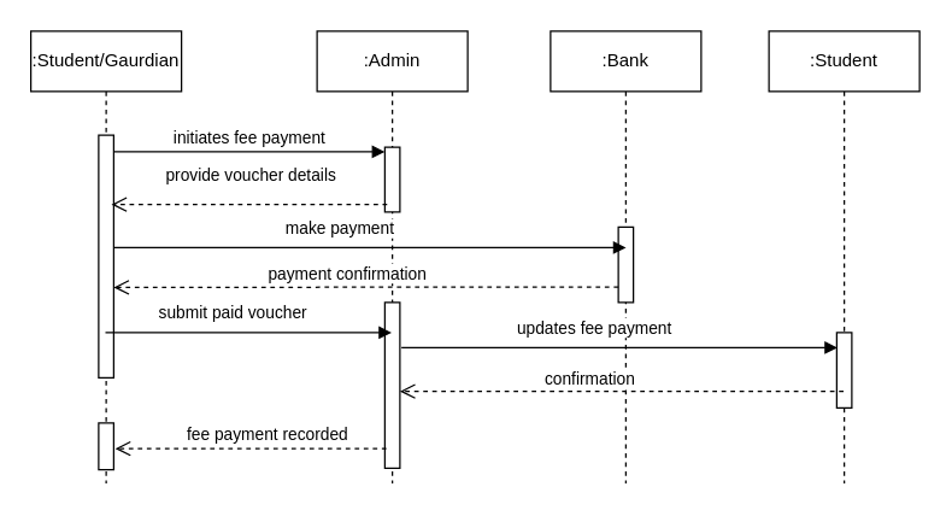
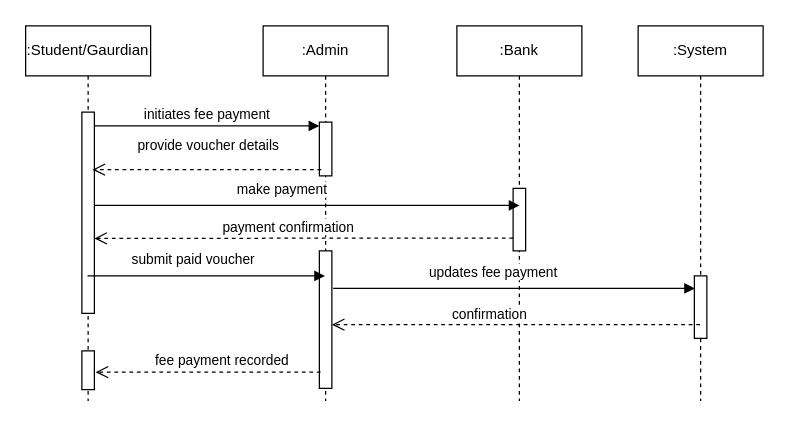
  <mxCell id="0" />
  <mxCell id="1" parent="0" />
  <mxCell id="2" value=":Admin" style="shape=umlLifeline;perimeter=lifelinePerimeter;whiteSpace=wrap;html=1;container=0;dropTarget=0;collapsible=0;recursiveResize=0;outlineConnect=0;portConstraint=eastwest;newEdgeStyle={&quot;edgeStyle&quot;:&quot;elbowEdgeStyle&quot;,&quot;elbow&quot;:&quot;vertical&quot;,&quot;curved&quot;:0,&quot;rounded&quot;:0};" parent="1" vertex="1"><mxGeometry x="210" y="20" width="100" height="300" as="geometry" /></mxCell>
  <mxCell id="3" value="" style="html=1;points=[];perimeter=orthogonalPerimeter;outlineConnect=0;targetShapes=umlLifeline;portConstraint=eastwest;newEdgeStyle={&quot;edgeStyle&quot;:&quot;elbowEdgeStyle&quot;,&quot;elbow&quot;:&quot;vertical&quot;,&quot;curved&quot;:0,&quot;rounded&quot;:0};" parent="2" vertex="1"><mxGeometry x="45" y="77" width="10" height="43" as="geometry" /></mxCell>
  <mxCell id="4" value="" style="html=1;points=[];perimeter=orthogonalPerimeter;outlineConnect=0;targetShapes=umlLifeline;portConstraint=eastwest;newEdgeStyle={&quot;edgeStyle&quot;:&quot;elbowEdgeStyle&quot;,&quot;elbow&quot;:&quot;vertical&quot;,&quot;curved&quot;:0,&quot;rounded&quot;:0};" vertex="1" parent="2"><mxGeometry x="45" y="180" width="10" height="110" as="geometry" /></mxCell>
  <mxCell id="5" value="initiates fee payment" style="html=1;verticalAlign=bottom;endArrow=block;edgeStyle=elbowEdgeStyle;elbow=vertical;curved=0;rounded=0;" parent="1" source="9" target="3" edge="1"><mxGeometry relative="1" as="geometry"><mxPoint x="85" y="100" as="sourcePoint" /><Array as="points"><mxPoint x="170" y="100" /></Array><mxPoint as="offset" /></mxGeometry></mxCell>
  <mxCell id="6" value=":Bank" style="shape=umlLifeline;perimeter=lifelinePerimeter;whiteSpace=wrap;html=1;container=0;dropTarget=0;collapsible=0;recursiveResize=0;outlineConnect=0;portConstraint=eastwest;newEdgeStyle={&quot;edgeStyle&quot;:&quot;elbowEdgeStyle&quot;,&quot;elbow&quot;:&quot;vertical&quot;,&quot;curved&quot;:0,&quot;rounded&quot;:0};" vertex="1" parent="1"><mxGeometry x="365" y="20" width="100" height="300" as="geometry" /></mxCell>
  <mxCell id="7" value="" style="html=1;points=[];perimeter=orthogonalPerimeter;outlineConnect=0;targetShapes=umlLifeline;portConstraint=eastwest;newEdgeStyle={&quot;edgeStyle&quot;:&quot;elbowEdgeStyle&quot;,&quot;elbow&quot;:&quot;vertical&quot;,&quot;curved&quot;:0,&quot;rounded&quot;:0};" vertex="1" parent="6"><mxGeometry x="45" y="130" width="10" height="50" as="geometry" /></mxCell>
  <mxCell id="8" value=":Student/Gaurdian" style="shape=umlLifeline;perimeter=lifelinePerimeter;whiteSpace=wrap;html=1;container=0;dropTarget=0;collapsible=0;recursiveResize=0;outlineConnect=0;portConstraint=eastwest;newEdgeStyle={&quot;edgeStyle&quot;:&quot;elbowEdgeStyle&quot;,&quot;elbow&quot;:&quot;vertical&quot;,&quot;curved&quot;:0,&quot;rounded&quot;:0};" vertex="1" parent="1"><mxGeometry x="20" y="20" width="100" height="300" as="geometry" /></mxCell>
  <mxCell id="9" value="" style="html=1;points=[];perimeter=orthogonalPerimeter;outlineConnect=0;targetShapes=umlLifeline;portConstraint=eastwest;newEdgeStyle={&quot;edgeStyle&quot;:&quot;elbowEdgeStyle&quot;,&quot;elbow&quot;:&quot;vertical&quot;,&quot;curved&quot;:0,&quot;rounded&quot;:0};" vertex="1" parent="8"><mxGeometry x="45" y="69" width="10" height="161" as="geometry" /></mxCell>
  <mxCell id="10" value="" style="html=1;points=[];perimeter=orthogonalPerimeter;outlineConnect=0;targetShapes=umlLifeline;portConstraint=eastwest;newEdgeStyle={&quot;edgeStyle&quot;:&quot;elbowEdgeStyle&quot;,&quot;elbow&quot;:&quot;vertical&quot;,&quot;curved&quot;:0,&quot;rounded&quot;:0};" vertex="1" parent="8"><mxGeometry x="45" y="260" width="10" height="31" as="geometry" /></mxCell>
  <mxCell id="11" value="make payment" style="html=1;verticalAlign=bottom;endArrow=block;edgeStyle=elbowEdgeStyle;elbow=vertical;curved=0;rounded=0;" edge="1" parent="1"><mxGeometry x="-0.117" y="4" relative="1" as="geometry"><mxPoint x="75" y="163.69" as="sourcePoint" /><Array as="points"><mxPoint x="225.13" y="163.69" /></Array><mxPoint x="415.13" y="163.69" as="targetPoint" /><mxPoint as="offset" /></mxGeometry></mxCell>
  <mxCell id="12" value="fee payment recorded" style="html=1;verticalAlign=bottom;endArrow=open;dashed=1;endSize=8;edgeStyle=elbowEdgeStyle;elbow=vertical;curved=0;rounded=0;" edge="1" parent="1"><mxGeometry x="-0.118" relative="1" as="geometry"><mxPoint x="76" y="297" as="targetPoint" /><Array as="points"><mxPoint x="181" y="297" /></Array><mxPoint x="256" y="297" as="sourcePoint" /><mxPoint as="offset" /></mxGeometry></mxCell>
  <mxCell id="13" value="payment confirmation" style="html=1;verticalAlign=bottom;endArrow=open;dashed=1;endSize=8;edgeStyle=elbowEdgeStyle;elbow=vertical;curved=0;rounded=0;" edge="1" parent="1"><mxGeometry x="0.075" relative="1" as="geometry"><mxPoint x="75" y="189.75" as="targetPoint" /><Array as="points" /><mxPoint x="410" y="189.75" as="sourcePoint" /><mxPoint as="offset" /></mxGeometry></mxCell>
- <mxCell id="14" value=":Student" style="shape=umlLifeline;perimeter=lifelinePerimeter;whiteSpace=wrap;html=1;container=0;dropTarget=0;collapsible=0;recursiveResize=0;outlineConnect=0;portConstraint=eastwest;newEdgeStyle={&quot;edgeStyle&quot;:&quot;elbowEdgeStyle&quot;,&quot;elbow&quot;:&quot;vertical&quot;,&quot;curved&quot;:0,&quot;rounded&quot;:0};" vertex="1" parent="1"><mxGeometry x="510" y="20" width="100" height="300" as="geometry" /></mxCell>
+ <mxCell id="14" value=":System" style="shape=umlLifeline;perimeter=lifelinePerimeter;whiteSpace=wrap;html=1;container=0;dropTarget=0;collapsible=0;recursiveResize=0;outlineConnect=0;portConstraint=eastwest;newEdgeStyle={&quot;edgeStyle&quot;:&quot;elbowEdgeStyle&quot;,&quot;elbow&quot;:&quot;vertical&quot;,&quot;curved&quot;:0,&quot;rounded&quot;:0};" vertex="1" parent="1"><mxGeometry x="510" y="20" width="100" height="300" as="geometry" /></mxCell>
  <mxCell id="15" value="" style="html=1;points=[];perimeter=orthogonalPerimeter;outlineConnect=0;targetShapes=umlLifeline;portConstraint=eastwest;newEdgeStyle={&quot;edgeStyle&quot;:&quot;elbowEdgeStyle&quot;,&quot;elbow&quot;:&quot;vertical&quot;,&quot;curved&quot;:0,&quot;rounded&quot;:0};" vertex="1" parent="14"><mxGeometry x="45" y="200" width="10" height="50" as="geometry" /></mxCell>
  <mxCell id="16" value="provide voucher details" style="html=1;verticalAlign=bottom;endArrow=open;dashed=1;endSize=8;edgeStyle=elbowEdgeStyle;elbow=vertical;curved=0;rounded=0;entryX=0.565;entryY=0.337;entryDx=0;entryDy=0;entryPerimeter=0;" edge="1" parent="1"><mxGeometry x="-0.003" y="-10" relative="1" as="geometry"><mxPoint x="73.5" y="135.1" as="targetPoint" /><Array as="points" /><mxPoint x="256.5" y="135" as="sourcePoint" /><mxPoint as="offset" /></mxGeometry></mxCell>
  <mxCell id="17" value="submit paid voucher" style="html=1;verticalAlign=bottom;endArrow=block;edgeStyle=elbowEdgeStyle;elbow=vertical;curved=0;rounded=0;" edge="1" parent="1" source="8" target="2"><mxGeometry x="-0.117" y="4" relative="1" as="geometry"><mxPoint x="70" y="220" as="sourcePoint" /><Array as="points"><mxPoint x="170" y="220" /></Array><mxPoint x="425.13" y="173.69" as="targetPoint" /><mxPoint as="offset" /></mxGeometry></mxCell>
  <mxCell id="18" value="updates fee payment" style="html=1;verticalAlign=bottom;endArrow=block;edgeStyle=elbowEdgeStyle;elbow=vertical;curved=0;rounded=0;" edge="1" parent="1"><mxGeometry x="-0.117" y="4" relative="1" as="geometry"><mxPoint x="266" y="230" as="sourcePoint" /><Array as="points"><mxPoint x="406" y="230" /></Array><mxPoint x="555.5" y="230" as="targetPoint" /><mxPoint as="offset" /></mxGeometry></mxCell>
  <mxCell id="19" value="confirmation" style="html=1;verticalAlign=bottom;endArrow=open;dashed=1;endSize=8;edgeStyle=elbowEdgeStyle;elbow=vertical;curved=0;rounded=0;" edge="1" parent="1"><mxGeometry x="0.151" y="1" relative="1" as="geometry"><mxPoint x="265" y="259" as="targetPoint" /><Array as="points"><mxPoint x="440" y="259" /></Array><mxPoint x="559.5" y="259" as="sourcePoint" /><mxPoint as="offset" /></mxGeometry></mxCell>
